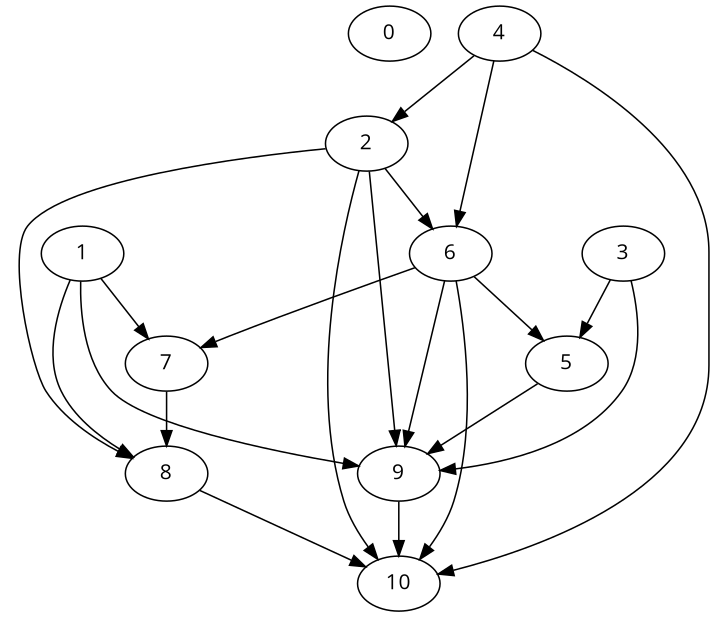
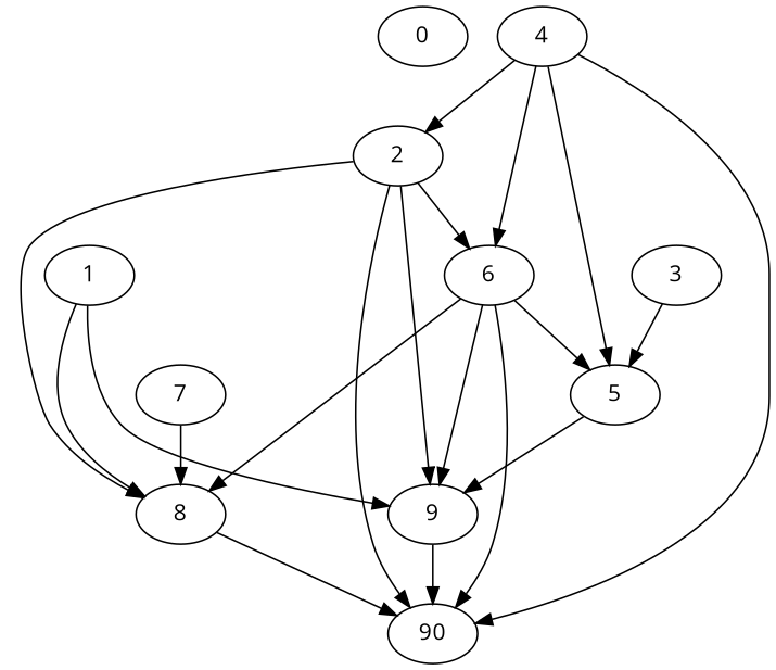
  digraph {
    fontname="Open Sans"
    node [fontname="Open Sans"]
    edge [fontname="Open Sans"]
    0
    1
    7
    8
    9
    2
    6
-   10
+   10 [label=90]
    5
    3
    4
-   1 -> 7
    1 -> 8
    1 -> 9
    7 -> 8
    8 -> 10
    9 -> 10
    2 -> 8
    2 -> 9
    2 -> 6
    2 -> 10
-   6 -> 7
+   6 -> 8
    6 -> 9
    6 -> 10
    6 -> 5
    5 -> 9
-   3 -> 9
    3 -> 5
    4 -> 2
    4 -> 6
    4 -> 10
+   4 -> 5
  }
